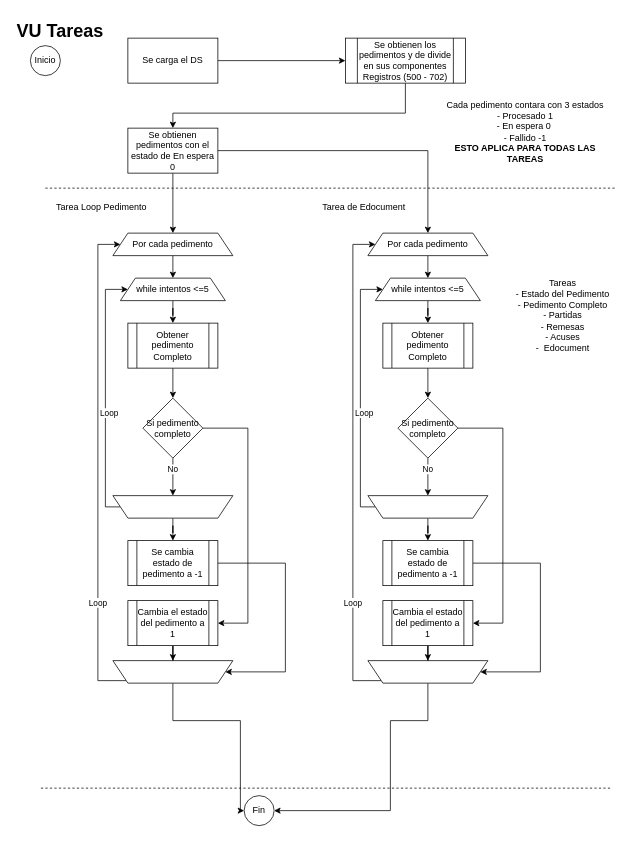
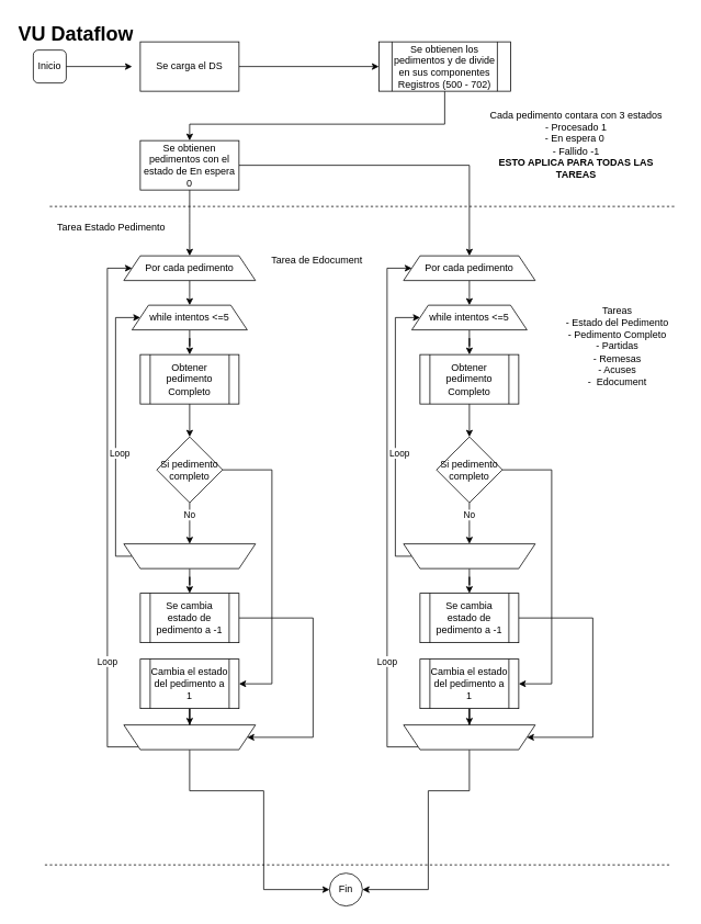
  <mxCell id="0" />
  <mxCell id="1" parent="0" />
- <mxCell id="2" value="&lt;h1 style=&quot;margin-top: 0px;&quot;&gt;&lt;span style=&quot;background-color: transparent; color: light-dark(rgb(0, 0, 0), rgb(255, 255, 255));&quot;&gt;VU Tareas&lt;/span&gt;&lt;/h1&gt;&lt;h1 style=&quot;margin-top: 0px;&quot;&gt;&lt;br&gt;&lt;/h1&gt;" style="text;html=1;whiteSpace=wrap;overflow=hidden;rounded=0;" vertex="1" parent="1"><mxGeometry width="180" height="40" as="geometry" x="20" y="20" /></mxCell>
+ <mxCell id="2" value="&lt;h1 style=&quot;margin-top: 0px;&quot;&gt;&lt;span style=&quot;background-color: transparent; color: light-dark(rgb(0, 0, 0), rgb(255, 255, 255));&quot;&gt;VU Dataflow&lt;/span&gt;&lt;/h1&gt;&lt;h1 style=&quot;margin-top: 0px;&quot;&gt;&lt;br&gt;&lt;/h1&gt;" style="text;html=1;whiteSpace=wrap;overflow=hidden;rounded=0;" vertex="1" parent="1"><mxGeometry width="180" height="40" as="geometry" x="20" y="20" /></mxCell>
  <mxCell id="3" style="edgeStyle=orthogonalEdgeStyle;rounded=0;orthogonalLoop=1;jettySize=auto;html=1;entryX=0;entryY=0.5;entryDx=0;entryDy=0;" edge="1" parent="1" source="4" target="7"><mxGeometry relative="1" as="geometry" /></mxCell>
  <mxCell id="4" value="Se carga el DS" style="rounded=0;whiteSpace=wrap;html=1;" vertex="1" parent="1"><mxGeometry x="170" y="50" width="120" height="60" as="geometry" /></mxCell>
  <mxCell id="5" value="" style="endArrow=none;dashed=1;html=1;rounded=0;" edge="1" parent="1"><mxGeometry width="50" height="50" relative="1" as="geometry"><mxPoint x="60" y="250" as="sourcePoint" /><mxPoint x="820" y="250" as="targetPoint" /></mxGeometry></mxCell>
  <mxCell id="6" style="edgeStyle=orthogonalEdgeStyle;rounded=0;orthogonalLoop=1;jettySize=auto;html=1;" edge="1" parent="1" source="7" target="30"><mxGeometry relative="1" as="geometry"><Array as="points"><mxPoint x="540" y="150" /><mxPoint x="230" y="150" /></Array></mxGeometry></mxCell>
  <mxCell id="7" value="Se obtienen los pedimentos y de divide en sus componentes&lt;div&gt;Registros (500 - 702)&lt;/div&gt;" style="shape=process;whiteSpace=wrap;html=1;backgroundOutline=1;" vertex="1" parent="1"><mxGeometry x="460" y="50" width="160" height="60" as="geometry" /></mxCell>
  <mxCell id="8" style="edgeStyle=orthogonalEdgeStyle;rounded=0;orthogonalLoop=1;jettySize=auto;html=1;" edge="1" parent="1" source="9"><mxGeometry relative="1" as="geometry"><mxPoint x="230" y="370" as="targetPoint" /></mxGeometry></mxCell>
  <mxCell id="9" value="Por cada pedimento" style="shape=trapezoid;perimeter=trapezoidPerimeter;whiteSpace=wrap;html=1;fixedSize=1;" vertex="1" parent="1"><mxGeometry x="150" y="310" width="160" height="30" as="geometry" /></mxCell>
  <mxCell id="10" style="edgeStyle=orthogonalEdgeStyle;rounded=0;orthogonalLoop=1;jettySize=auto;html=1;entryX=0;entryY=0.5;entryDx=0;entryDy=0;exitX=1;exitY=0;exitDx=0;exitDy=0;" edge="1" parent="1" source="13" target="9"><mxGeometry relative="1" as="geometry"><mxPoint x="170" y="475" as="sourcePoint" /><mxPoint x="310" y="325" as="targetPoint" /><Array as="points"><mxPoint x="130" y="907" /><mxPoint x="130" y="325" /></Array></mxGeometry></mxCell>
  <mxCell id="11" value="Loop" style="edgeLabel;html=1;align=center;verticalAlign=middle;resizable=0;points=[];" vertex="1" connectable="0" parent="10"><mxGeometry x="-0.562" y="1" relative="1" as="geometry"><mxPoint as="offset" /></mxGeometry></mxCell>
  <mxCell id="12" style="edgeStyle=orthogonalEdgeStyle;rounded=0;orthogonalLoop=1;jettySize=auto;html=1;" edge="1" parent="1" source="13" target="62"><mxGeometry relative="1" as="geometry"><Array as="points"><mxPoint x="230" y="960" /><mxPoint x="320" y="960" /><mxPoint x="320" y="1080" /></Array></mxGeometry></mxCell>
  <mxCell id="13" value="" style="shape=trapezoid;perimeter=trapezoidPerimeter;whiteSpace=wrap;html=1;fixedSize=1;rotation=-180;" vertex="1" parent="1"><mxGeometry x="150" y="880" width="160" height="30" as="geometry" /></mxCell>
  <mxCell id="14" style="edgeStyle=orthogonalEdgeStyle;rounded=0;orthogonalLoop=1;jettySize=auto;html=1;entryX=0.5;entryY=1;entryDx=0;entryDy=0;" edge="1" parent="1" source="17" target="25"><mxGeometry relative="1" as="geometry" /></mxCell>
  <mxCell id="15" value="No" style="edgeLabel;html=1;align=center;verticalAlign=middle;resizable=0;points=[];" vertex="1" connectable="0" parent="14"><mxGeometry x="-0.45" y="-1" relative="1" as="geometry"><mxPoint as="offset" /></mxGeometry></mxCell>
  <mxCell id="16" style="edgeStyle=orthogonalEdgeStyle;rounded=0;orthogonalLoop=1;jettySize=auto;html=1;entryX=1;entryY=0.5;entryDx=0;entryDy=0;" edge="1" parent="1" source="17" target="32"><mxGeometry relative="1" as="geometry"><Array as="points"><mxPoint x="330" y="570" /><mxPoint x="330" y="830" /></Array></mxGeometry></mxCell>
  <mxCell id="17" value="Si pedimento completo" style="rhombus;whiteSpace=wrap;html=1;" vertex="1" parent="1"><mxGeometry x="190" y="530" width="80" height="80" as="geometry" /></mxCell>
  <mxCell id="18" style="edgeStyle=orthogonalEdgeStyle;rounded=0;orthogonalLoop=1;jettySize=auto;html=1;entryX=0.5;entryY=0;entryDx=0;entryDy=0;" edge="1" parent="1" source="19" target="17"><mxGeometry relative="1" as="geometry" /></mxCell>
  <mxCell id="19" value="Obtener pedimento Completo" style="shape=process;whiteSpace=wrap;html=1;backgroundOutline=1;" vertex="1" parent="1"><mxGeometry x="170" y="430" width="120" height="60" as="geometry" /></mxCell>
  <mxCell id="20" style="edgeStyle=orthogonalEdgeStyle;rounded=0;orthogonalLoop=1;jettySize=auto;html=1;entryX=0.5;entryY=0;entryDx=0;entryDy=0;" edge="1" parent="1" source="21" target="19"><mxGeometry relative="1" as="geometry" /></mxCell>
  <mxCell id="21" value="while intentos &amp;lt;=5" style="shape=trapezoid;perimeter=trapezoidPerimeter;whiteSpace=wrap;html=1;fixedSize=1;" vertex="1" parent="1"><mxGeometry x="160" y="370" width="140" height="30" as="geometry" /></mxCell>
  <mxCell id="22" style="edgeStyle=orthogonalEdgeStyle;rounded=0;orthogonalLoop=1;jettySize=auto;html=1;entryX=0;entryY=0.5;entryDx=0;entryDy=0;" edge="1" parent="1" source="25" target="21"><mxGeometry relative="1" as="geometry"><Array as="points"><mxPoint x="140" y="675" /><mxPoint x="140" y="385" /></Array></mxGeometry></mxCell>
  <mxCell id="23" value="Loop" style="edgeLabel;html=1;align=center;verticalAlign=middle;resizable=0;points=[];" vertex="1" connectable="0" parent="22"><mxGeometry x="-0.141" y="-4" relative="1" as="geometry"><mxPoint as="offset" /></mxGeometry></mxCell>
  <mxCell id="24" style="edgeStyle=orthogonalEdgeStyle;rounded=0;orthogonalLoop=1;jettySize=auto;html=1;entryX=0.5;entryY=0;entryDx=0;entryDy=0;" edge="1" parent="1" source="25" target="34"><mxGeometry relative="1" as="geometry" /></mxCell>
  <mxCell id="25" value="" style="shape=trapezoid;perimeter=trapezoidPerimeter;whiteSpace=wrap;html=1;fixedSize=1;rotation=-180;" vertex="1" parent="1"><mxGeometry x="150" y="660" width="160" height="30" as="geometry" /></mxCell>
  <mxCell id="26" value="" style="endArrow=none;dashed=1;html=1;rounded=0;" edge="1" parent="1"><mxGeometry width="50" height="50" relative="1" as="geometry"><mxPoint x="54" y="1050" as="sourcePoint" /><mxPoint x="814" y="1050" as="targetPoint" /></mxGeometry></mxCell>
  <mxCell id="27" value="Cada pedimento contara con 3 estados&lt;div&gt;- Procesado 1&lt;/div&gt;&lt;div&gt;- En espera 0&amp;nbsp;&lt;/div&gt;&lt;div&gt;- Fallido -1&lt;/div&gt;&lt;div&gt;&lt;b&gt;ESTO APLICA PARA TODAS LAS TAREAS&lt;/b&gt;&lt;/div&gt;" style="text;html=1;align=center;verticalAlign=middle;whiteSpace=wrap;rounded=0;" vertex="1" parent="1"><mxGeometry x="590" y="140" width="220" height="70" as="geometry" /></mxCell>
  <mxCell id="28" style="edgeStyle=orthogonalEdgeStyle;rounded=0;orthogonalLoop=1;jettySize=auto;html=1;" edge="1" parent="1" source="30"><mxGeometry relative="1" as="geometry"><mxPoint x="230" y="310" as="targetPoint" /></mxGeometry></mxCell>
  <mxCell id="29" style="edgeStyle=orthogonalEdgeStyle;rounded=0;orthogonalLoop=1;jettySize=auto;html=1;" edge="1" parent="1" source="30" target="36"><mxGeometry relative="1" as="geometry" /></mxCell>
  <mxCell id="30" value="Se obtienen pedimentos con el estado de En espera 0" style="rounded=0;whiteSpace=wrap;html=1;" vertex="1" parent="1"><mxGeometry x="170" y="170" width="120" height="60" as="geometry" /></mxCell>
  <mxCell id="31" style="edgeStyle=orthogonalEdgeStyle;rounded=0;orthogonalLoop=1;jettySize=auto;html=1;entryX=0.5;entryY=1;entryDx=0;entryDy=0;" edge="1" parent="1" source="32" target="13"><mxGeometry relative="1" as="geometry" /></mxCell>
  <mxCell id="32" value="Cambia el estado del pedimento a 1" style="shape=process;whiteSpace=wrap;html=1;backgroundOutline=1;" vertex="1" parent="1"><mxGeometry x="170" y="800" width="120" height="60" as="geometry" /></mxCell>
  <mxCell id="33" style="edgeStyle=orthogonalEdgeStyle;rounded=0;orthogonalLoop=1;jettySize=auto;html=1;entryX=0;entryY=0.5;entryDx=0;entryDy=0;" edge="1" parent="1" source="34" target="13"><mxGeometry relative="1" as="geometry"><Array as="points"><mxPoint x="380" y="750" /><mxPoint x="380" y="895" /></Array></mxGeometry></mxCell>
  <mxCell id="34" value="Se cambia estado de pedimento a -1" style="shape=process;whiteSpace=wrap;html=1;backgroundOutline=1;" vertex="1" parent="1"><mxGeometry x="170" y="720" width="120" height="60" as="geometry" /></mxCell>
  <mxCell id="35" style="edgeStyle=orthogonalEdgeStyle;rounded=0;orthogonalLoop=1;jettySize=auto;html=1;" edge="1" parent="1" source="36"><mxGeometry relative="1" as="geometry"><mxPoint x="570" y="370" as="targetPoint" /></mxGeometry></mxCell>
  <mxCell id="36" value="Por cada pedimento" style="shape=trapezoid;perimeter=trapezoidPerimeter;whiteSpace=wrap;html=1;fixedSize=1;" vertex="1" parent="1"><mxGeometry x="490" y="310" width="160" height="30" as="geometry" /></mxCell>
  <mxCell id="37" style="edgeStyle=orthogonalEdgeStyle;rounded=0;orthogonalLoop=1;jettySize=auto;html=1;entryX=0;entryY=0.5;entryDx=0;entryDy=0;exitX=1;exitY=0;exitDx=0;exitDy=0;" edge="1" parent="1" source="40" target="36"><mxGeometry relative="1" as="geometry"><mxPoint x="510" y="475" as="sourcePoint" /><mxPoint x="650" y="325" as="targetPoint" /><Array as="points"><mxPoint x="470" y="907" /><mxPoint x="470" y="325" /></Array></mxGeometry></mxCell>
  <mxCell id="38" value="Loop" style="edgeLabel;html=1;align=center;verticalAlign=middle;resizable=0;points=[];" vertex="1" connectable="0" parent="37"><mxGeometry x="-0.562" y="1" relative="1" as="geometry"><mxPoint as="offset" /></mxGeometry></mxCell>
  <mxCell id="39" style="edgeStyle=orthogonalEdgeStyle;rounded=0;orthogonalLoop=1;jettySize=auto;html=1;" edge="1" parent="1" source="40" target="62"><mxGeometry relative="1" as="geometry"><Array as="points"><mxPoint x="570" y="960" /><mxPoint x="520" y="960" /><mxPoint x="520" y="1080" /></Array></mxGeometry></mxCell>
  <mxCell id="40" value="" style="shape=trapezoid;perimeter=trapezoidPerimeter;whiteSpace=wrap;html=1;fixedSize=1;rotation=-180;" vertex="1" parent="1"><mxGeometry x="490" y="880" width="160" height="30" as="geometry" /></mxCell>
  <mxCell id="41" style="edgeStyle=orthogonalEdgeStyle;rounded=0;orthogonalLoop=1;jettySize=auto;html=1;entryX=0.5;entryY=1;entryDx=0;entryDy=0;" edge="1" parent="1" source="44" target="52"><mxGeometry relative="1" as="geometry" /></mxCell>
  <mxCell id="42" value="No" style="edgeLabel;html=1;align=center;verticalAlign=middle;resizable=0;points=[];" vertex="1" connectable="0" parent="41"><mxGeometry x="-0.45" y="-1" relative="1" as="geometry"><mxPoint as="offset" /></mxGeometry></mxCell>
  <mxCell id="43" style="edgeStyle=orthogonalEdgeStyle;rounded=0;orthogonalLoop=1;jettySize=auto;html=1;entryX=1;entryY=0.5;entryDx=0;entryDy=0;" edge="1" parent="1" source="44" target="54"><mxGeometry relative="1" as="geometry"><Array as="points"><mxPoint x="670" y="570" /><mxPoint x="670" y="830" /></Array></mxGeometry></mxCell>
  <mxCell id="44" value="Si pedimento completo" style="rhombus;whiteSpace=wrap;html=1;" vertex="1" parent="1"><mxGeometry x="530" y="530" width="80" height="80" as="geometry" /></mxCell>
  <mxCell id="45" style="edgeStyle=orthogonalEdgeStyle;rounded=0;orthogonalLoop=1;jettySize=auto;html=1;entryX=0.5;entryY=0;entryDx=0;entryDy=0;" edge="1" parent="1" source="46" target="44"><mxGeometry relative="1" as="geometry" /></mxCell>
  <mxCell id="46" value="Obtener pedimento Completo" style="shape=process;whiteSpace=wrap;html=1;backgroundOutline=1;" vertex="1" parent="1"><mxGeometry x="510" y="430" width="120" height="60" as="geometry" /></mxCell>
  <mxCell id="47" style="edgeStyle=orthogonalEdgeStyle;rounded=0;orthogonalLoop=1;jettySize=auto;html=1;entryX=0.5;entryY=0;entryDx=0;entryDy=0;" edge="1" parent="1" source="48" target="46"><mxGeometry relative="1" as="geometry" /></mxCell>
  <mxCell id="48" value="while intentos &amp;lt;=5" style="shape=trapezoid;perimeter=trapezoidPerimeter;whiteSpace=wrap;html=1;fixedSize=1;" vertex="1" parent="1"><mxGeometry x="500" y="370" width="140" height="30" as="geometry" /></mxCell>
  <mxCell id="49" style="edgeStyle=orthogonalEdgeStyle;rounded=0;orthogonalLoop=1;jettySize=auto;html=1;entryX=0;entryY=0.5;entryDx=0;entryDy=0;" edge="1" parent="1" source="52" target="48"><mxGeometry relative="1" as="geometry"><Array as="points"><mxPoint x="480" y="675" /><mxPoint x="480" y="385" /></Array></mxGeometry></mxCell>
  <mxCell id="50" value="Loop" style="edgeLabel;html=1;align=center;verticalAlign=middle;resizable=0;points=[];" vertex="1" connectable="0" parent="49"><mxGeometry x="-0.141" y="-4" relative="1" as="geometry"><mxPoint as="offset" /></mxGeometry></mxCell>
  <mxCell id="51" style="edgeStyle=orthogonalEdgeStyle;rounded=0;orthogonalLoop=1;jettySize=auto;html=1;entryX=0.5;entryY=0;entryDx=0;entryDy=0;" edge="1" parent="1" source="52" target="56"><mxGeometry relative="1" as="geometry" /></mxCell>
  <mxCell id="52" value="" style="shape=trapezoid;perimeter=trapezoidPerimeter;whiteSpace=wrap;html=1;fixedSize=1;rotation=-180;" vertex="1" parent="1"><mxGeometry x="490" y="660" width="160" height="30" as="geometry" /></mxCell>
  <mxCell id="53" style="edgeStyle=orthogonalEdgeStyle;rounded=0;orthogonalLoop=1;jettySize=auto;html=1;entryX=0.5;entryY=1;entryDx=0;entryDy=0;" edge="1" parent="1" source="54" target="40"><mxGeometry relative="1" as="geometry" /></mxCell>
  <mxCell id="54" value="Cambia el estado del pedimento a 1" style="shape=process;whiteSpace=wrap;html=1;backgroundOutline=1;" vertex="1" parent="1"><mxGeometry x="510" y="800" width="120" height="60" as="geometry" /></mxCell>
  <mxCell id="55" style="edgeStyle=orthogonalEdgeStyle;rounded=0;orthogonalLoop=1;jettySize=auto;html=1;entryX=0;entryY=0.5;entryDx=0;entryDy=0;" edge="1" parent="1" source="56" target="40"><mxGeometry relative="1" as="geometry"><Array as="points"><mxPoint x="720" y="750" /><mxPoint x="720" y="895" /></Array></mxGeometry></mxCell>
  <mxCell id="56" value="Se cambia estado de pedimento a -1" style="shape=process;whiteSpace=wrap;html=1;backgroundOutline=1;" vertex="1" parent="1"><mxGeometry x="510" y="720" width="120" height="60" as="geometry" /></mxCell>
- <mxCell id="57" value="Tarea Loop Pedimento" style="text;html=1;align=center;verticalAlign=middle;whiteSpace=wrap;rounded=0;" vertex="1" parent="1"><mxGeometry x="60" y="260" width="150" height="30" as="geometry" /></mxCell>
- <mxCell id="58" value="Tarea de Edocument" style="text;html=1;align=center;verticalAlign=middle;whiteSpace=wrap;rounded=0;" vertex="1" parent="1"><mxGeometry x="420" y="260" width="130" height="30" as="geometry" /></mxCell>
+ <mxCell id="57" value="Tarea Estado Pedimento" style="text;html=1;align=center;verticalAlign=middle;whiteSpace=wrap;rounded=0;" vertex="1" parent="1"><mxGeometry x="60" y="260" width="150" height="30" as="geometry" /></mxCell>
+ <mxCell id="58" value="Tarea de Edocument" style="text;html=1;align=center;verticalAlign=middle;whiteSpace=wrap;rounded=0;" vertex="1" parent="1"><mxGeometry x="320" y="300" width="130" height="30" as="geometry" /></mxCell>
  <mxCell id="59" value="Tareas&lt;div&gt;- Estado del Pedimento&lt;br&gt;&lt;div&gt;- Pedimento Completo&lt;/div&gt;&lt;div&gt;- Partidas&lt;/div&gt;&lt;/div&gt;&lt;div&gt;- Remesas&lt;/div&gt;&lt;div&gt;- Acuses&lt;/div&gt;&lt;div&gt;-&amp;nbsp; Edocument&lt;/div&gt;" style="text;html=1;align=center;verticalAlign=middle;whiteSpace=wrap;rounded=0;" vertex="1" parent="1"><mxGeometry x="670" y="370" width="160" height="100" as="geometry" /></mxCell>
- <mxCell id="60" value="Inicio" style="ellipse;whiteSpace=wrap;html=1;aspect=fixed;" vertex="1" parent="1"><mxGeometry x="40" y="60" width="40" height="40" as="geometry" /></mxCell>
- <mxCell id="62" value="Fin" style="ellipse;whiteSpace=wrap;html=1;aspect=fixed;" vertex="1" parent="1"><mxGeometry x="325" y="1060" width="40" height="40" as="geometry" /></mxCell>
+ <mxCell id="60" value="Inicio" style="whiteSpace=wrap;html=1;aspect=fixed;rounded=1;" vertex="1" parent="1"><mxGeometry x="40" y="60" width="40" height="40" as="geometry" /></mxCell>
+ <mxCell id="61" style="edgeStyle=orthogonalEdgeStyle;rounded=0;orthogonalLoop=1;jettySize=auto;html=1;entryX=-0.083;entryY=0.5;entryDx=0;entryDy=0;entryPerimeter=0;" edge="1" parent="1" source="60" target="4"><mxGeometry relative="1" as="geometry" /></mxCell>
+ <mxCell id="62" value="Fin" style="ellipse;whiteSpace=wrap;html=1;aspect=fixed;" vertex="1" parent="1"><mxGeometry x="400" y="1060" width="40" height="40" as="geometry" /></mxCell>
